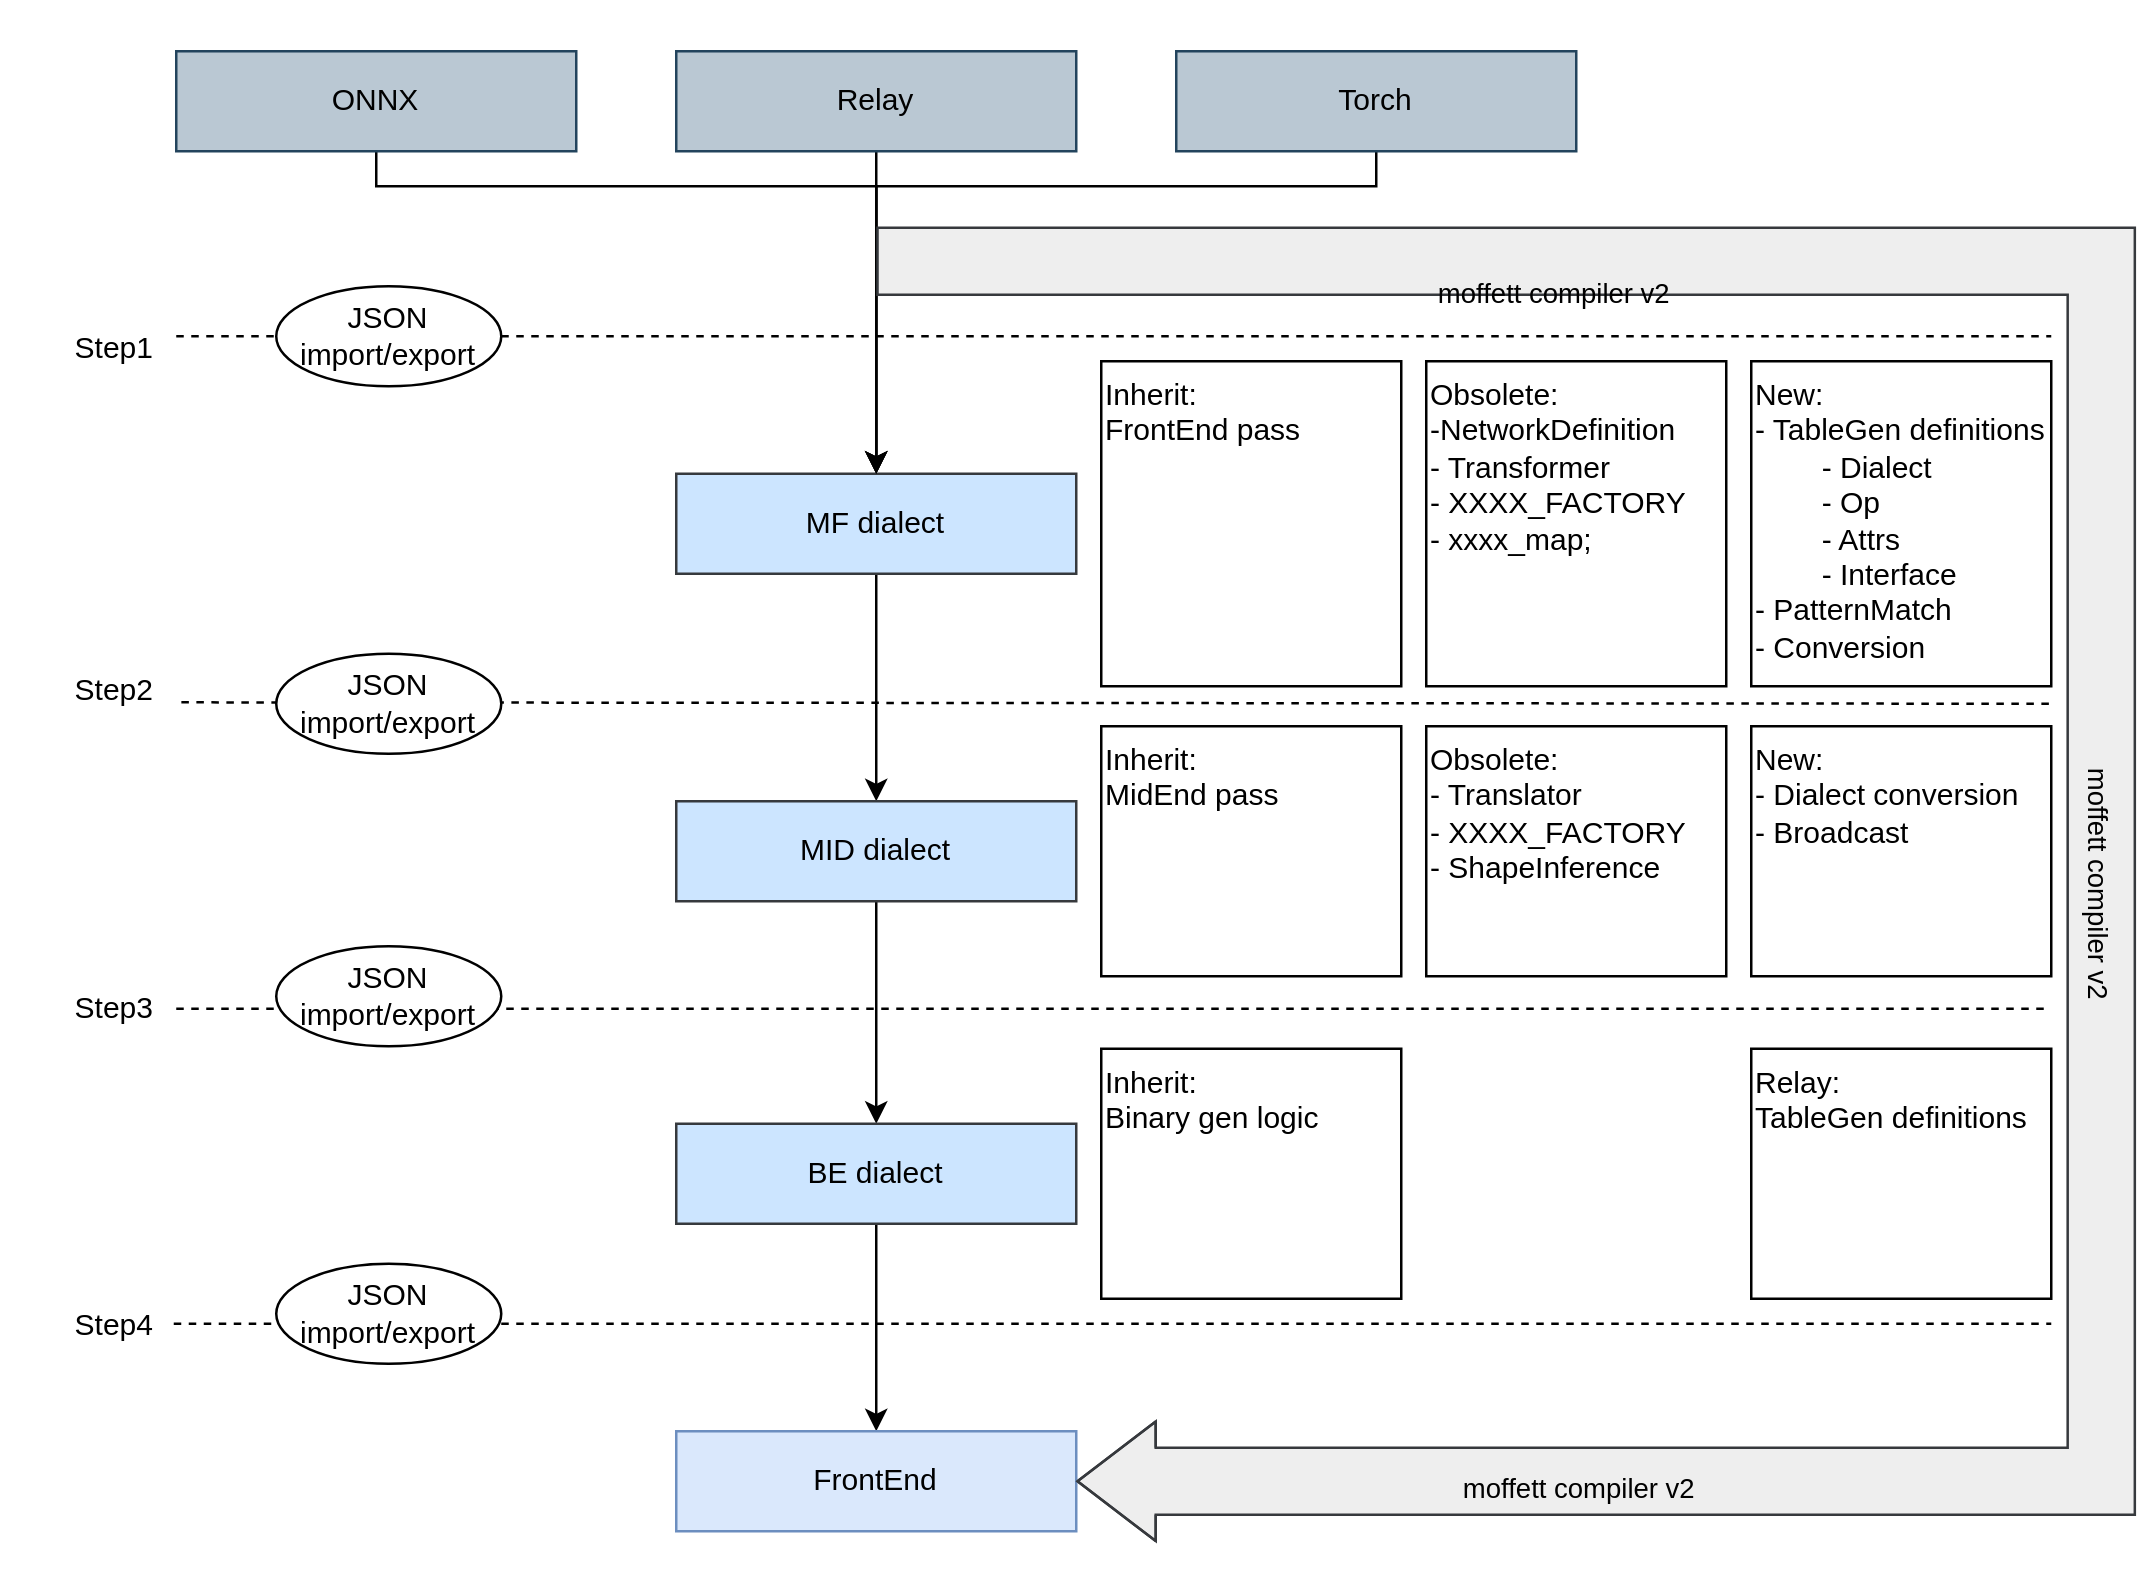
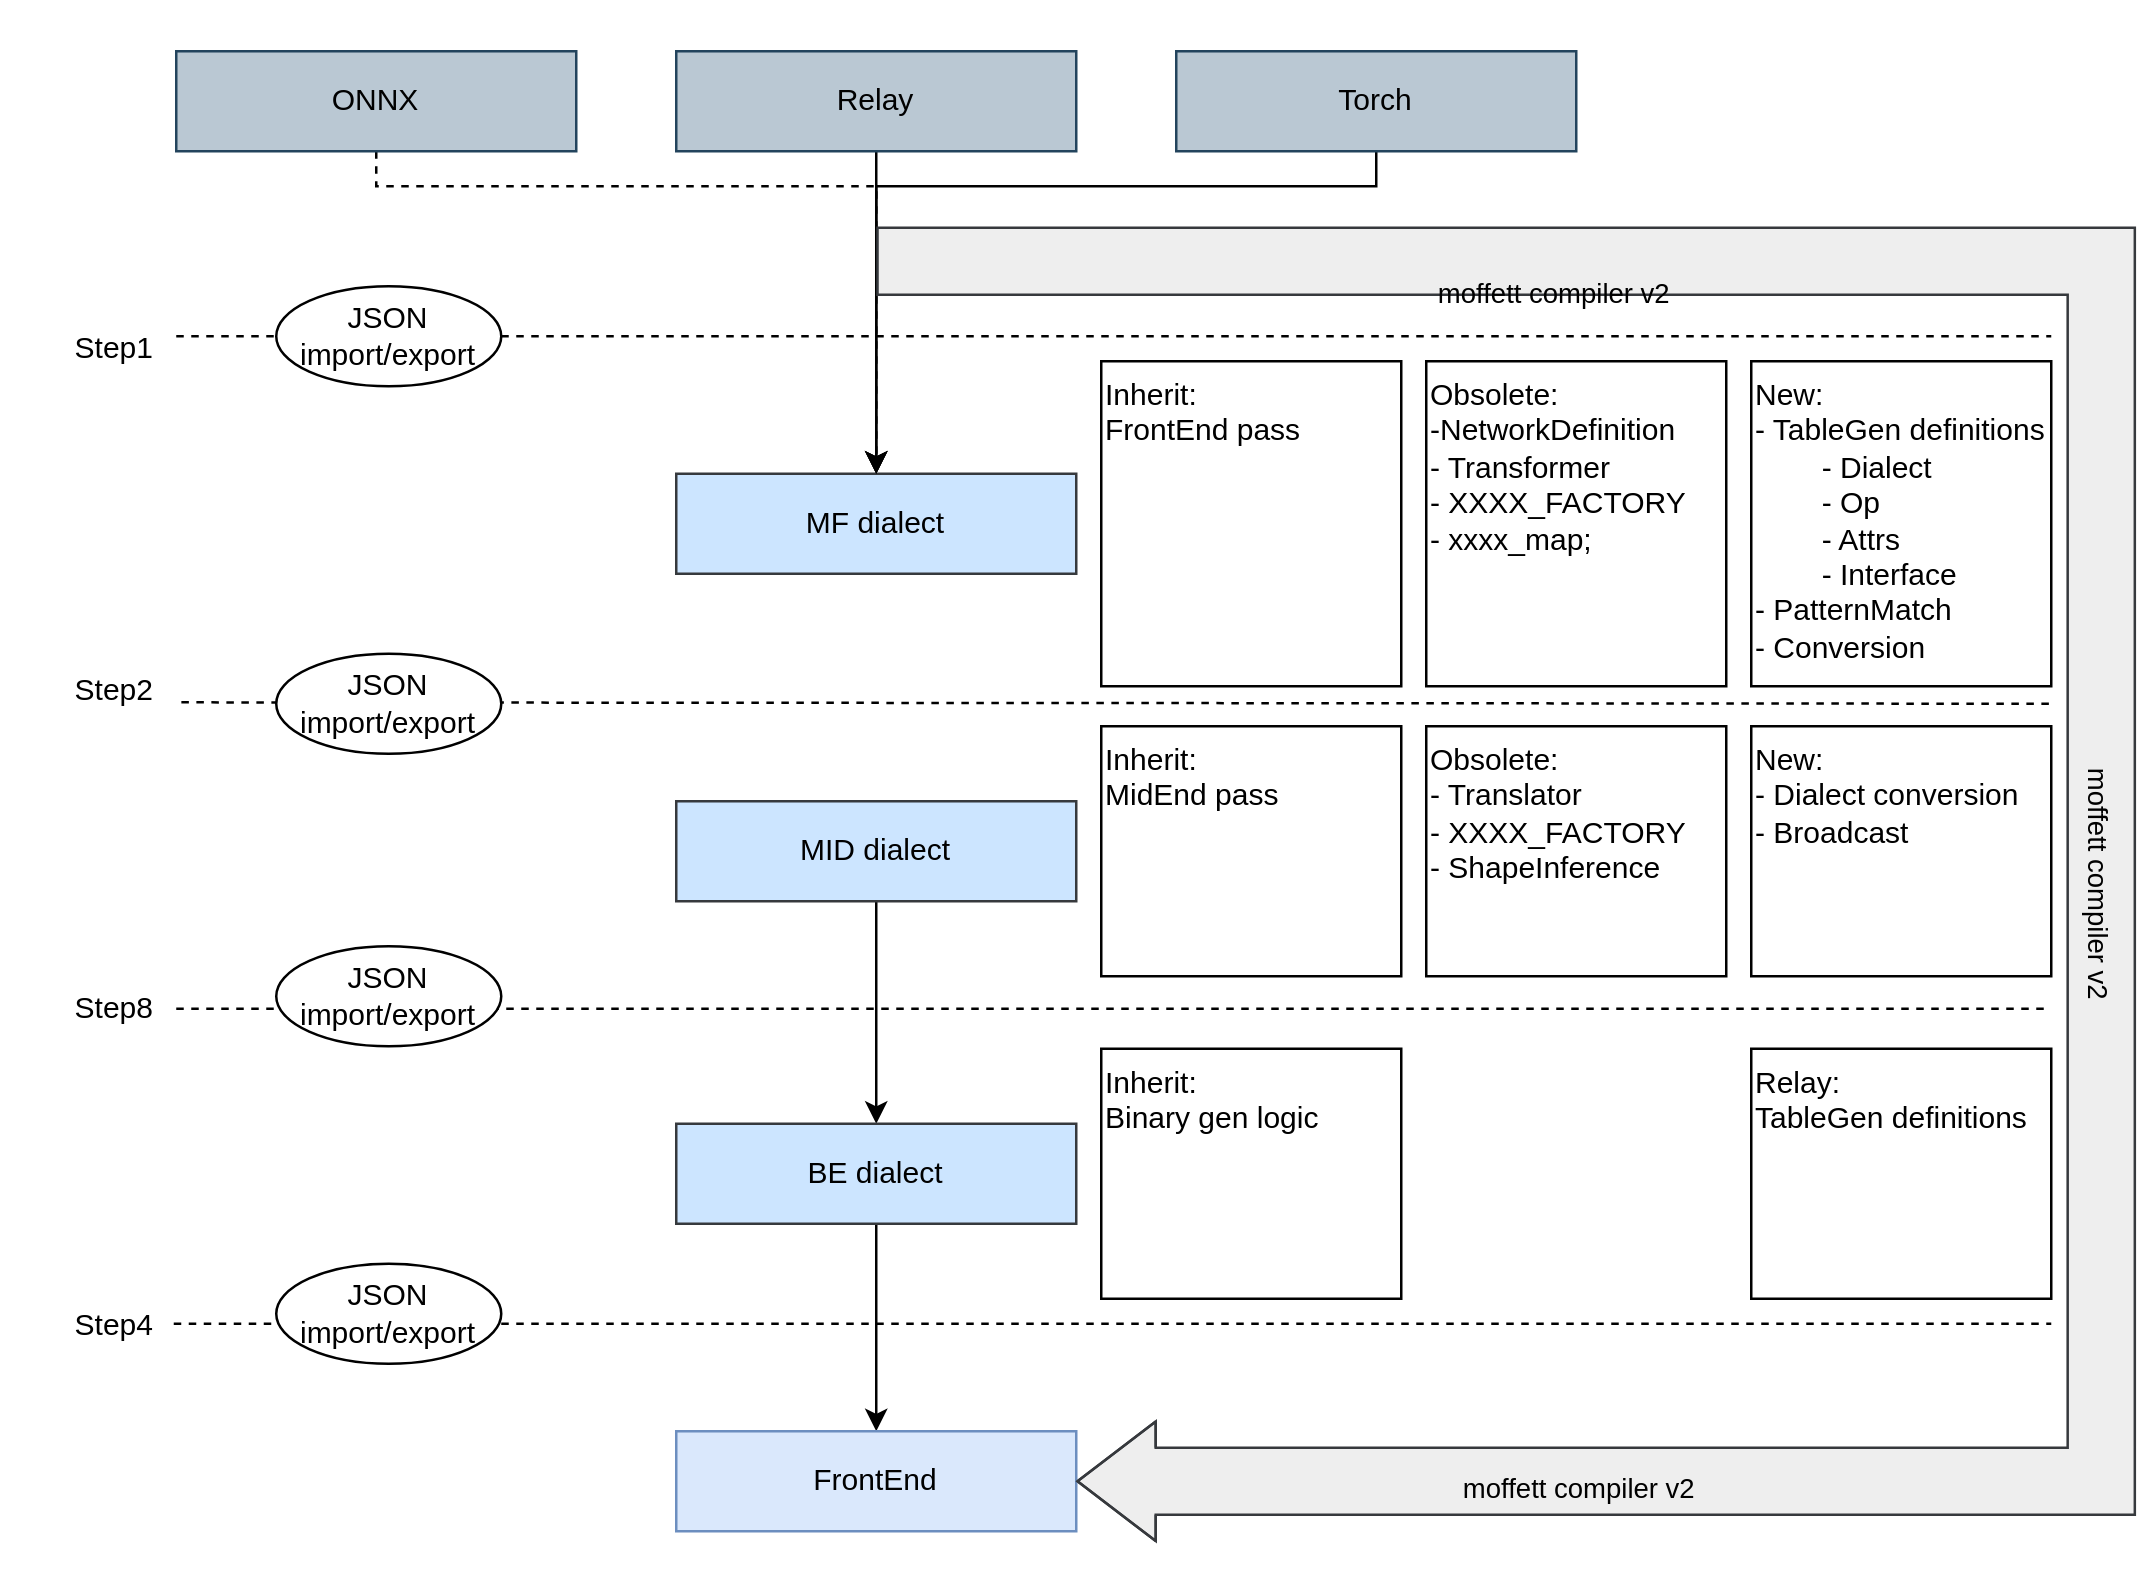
  <mxCell id="0" />
  <mxCell id="1" parent="0" />
- <mxCell id="2" value="" style="edgeStyle=orthogonalEdgeStyle;rounded=0;orthogonalLoop=1;jettySize=auto;html=1;" parent="1" source="3" target="5" edge="1"><mxGeometry relative="1" as="geometry" /></mxCell>
  <mxCell id="3" value="MF dialect" style="rounded=0;whiteSpace=wrap;html=1;fillColor=#cce5ff;strokeColor=#36393d;" parent="1" vertex="1"><mxGeometry x="270" y="189" width="160" height="40" as="geometry" /></mxCell>
  <mxCell id="4" value="" style="edgeStyle=orthogonalEdgeStyle;rounded=0;orthogonalLoop=1;jettySize=auto;html=1;" parent="1" source="5" target="7" edge="1"><mxGeometry relative="1" as="geometry" /></mxCell>
  <mxCell id="5" value="MID dialect" style="rounded=0;whiteSpace=wrap;html=1;fillColor=#cce5ff;strokeColor=#36393d;" parent="1" vertex="1"><mxGeometry x="270" y="320" width="160" height="40" as="geometry" /></mxCell>
  <mxCell id="6" value="" style="edgeStyle=orthogonalEdgeStyle;rounded=0;orthogonalLoop=1;jettySize=auto;html=1;" parent="1" source="7" target="21" edge="1"><mxGeometry relative="1" as="geometry" /></mxCell>
  <mxCell id="7" value="BE dialect" style="rounded=0;whiteSpace=wrap;html=1;fillColor=#cce5ff;strokeColor=#36393d;" parent="1" vertex="1"><mxGeometry x="270" y="449" width="160" height="40" as="geometry" /></mxCell>
- <mxCell id="8" style="edgeStyle=orthogonalEdgeStyle;rounded=0;orthogonalLoop=1;jettySize=auto;html=1;exitX=0.5;exitY=1;exitDx=0;exitDy=0;entryX=0.5;entryY=0;entryDx=0;entryDy=0;" parent="1" source="9" target="3" edge="1"><mxGeometry relative="1" as="geometry"><Array as="points"><mxPoint x="150" y="74" /><mxPoint x="350" y="74" /></Array></mxGeometry></mxCell>
+ <mxCell id="8" style="edgeStyle=orthogonalEdgeStyle;rounded=0;orthogonalLoop=1;jettySize=auto;html=1;exitX=0.5;exitY=1;exitDx=0;exitDy=0;entryX=0.5;entryY=0;entryDx=0;entryDy=0;dashed=1;" parent="1" source="9" target="3" edge="1"><mxGeometry relative="1" as="geometry"><Array as="points"><mxPoint x="150" y="74" /><mxPoint x="350" y="74" /></Array></mxGeometry></mxCell>
  <mxCell id="9" value="ONNX" style="rounded=0;whiteSpace=wrap;html=1;fillColor=#bac8d3;strokeColor=#23445d;" parent="1" vertex="1"><mxGeometry x="70" y="20" width="160" height="40" as="geometry" /></mxCell>
  <mxCell id="10" style="edgeStyle=orthogonalEdgeStyle;rounded=0;orthogonalLoop=1;jettySize=auto;html=1;exitX=0.5;exitY=1;exitDx=0;exitDy=0;entryX=0.5;entryY=0;entryDx=0;entryDy=0;" parent="1" source="11" target="3" edge="1"><mxGeometry relative="1" as="geometry" /></mxCell>
  <mxCell id="11" value="Relay" style="rounded=0;whiteSpace=wrap;html=1;fillColor=#bac8d3;strokeColor=#23445d;" parent="1" vertex="1"><mxGeometry x="270" y="20" width="160" height="40" as="geometry" /></mxCell>
  <mxCell id="12" style="edgeStyle=orthogonalEdgeStyle;rounded=0;orthogonalLoop=1;jettySize=auto;html=1;exitX=0.5;exitY=1;exitDx=0;exitDy=0;entryX=0.5;entryY=0;entryDx=0;entryDy=0;" parent="1" source="13" target="3" edge="1"><mxGeometry relative="1" as="geometry"><Array as="points"><mxPoint x="550" y="74" /><mxPoint x="350" y="74" /></Array></mxGeometry></mxCell>
  <mxCell id="13" value="Torch" style="rounded=0;whiteSpace=wrap;html=1;fillColor=#bac8d3;strokeColor=#23445d;" parent="1" vertex="1"><mxGeometry x="470" y="20" width="160" height="40" as="geometry" /></mxCell>
  <mxCell id="14" value="" style="endArrow=none;dashed=1;html=1;rounded=0;" parent="1" edge="1" source="24"><mxGeometry width="50" height="50" relative="1" as="geometry"><mxPoint x="70" y="134" as="sourcePoint" /><mxPoint x="820" y="134" as="targetPoint" /></mxGeometry></mxCell>
  <mxCell id="15" value="" style="endArrow=none;dashed=1;html=1;rounded=0;exitX=1.041;exitY=0.648;exitDx=0;exitDy=0;exitPerimeter=0;" parent="1" edge="1" source="18"><mxGeometry width="50" height="50" relative="1" as="geometry"><mxPoint x="150" y="281" as="sourcePoint" /><mxPoint x="820" y="281" as="targetPoint" /></mxGeometry></mxCell>
  <mxCell id="16" value="" style="endArrow=none;dashed=1;html=1;rounded=0;" parent="1" edge="1" source="19"><mxGeometry width="50" height="50" relative="1" as="geometry"><mxPoint x="150" y="388" as="sourcePoint" /><mxPoint x="820" y="403" as="targetPoint" /></mxGeometry></mxCell>
  <mxCell id="17" value="Step1" style="text;html=1;align=center;verticalAlign=middle;resizable=0;points=[];autosize=1;strokeColor=none;fillColor=none;" parent="1" vertex="1"><mxGeometry x="20" y="124" width="50" height="30" as="geometry" /></mxCell>
  <mxCell id="18" value="Step2" style="text;html=1;align=center;verticalAlign=middle;resizable=0;points=[];autosize=1;strokeColor=none;fillColor=none;" parent="1" vertex="1"><mxGeometry x="20" y="261" width="50" height="30" as="geometry" /></mxCell>
- <mxCell id="19" value="Step3" style="text;html=1;align=center;verticalAlign=middle;resizable=0;points=[];autosize=1;strokeColor=none;fillColor=none;" parent="1" vertex="1"><mxGeometry x="20" y="388" width="50" height="30" as="geometry" /></mxCell>
+ <mxCell id="19" value="Step8" style="text;html=1;align=center;verticalAlign=middle;resizable=0;points=[];autosize=1;strokeColor=none;fillColor=none;" parent="1" vertex="1"><mxGeometry x="20" y="388" width="50" height="30" as="geometry" /></mxCell>
  <mxCell id="20" value="" style="endArrow=none;dashed=1;html=1;rounded=0;exitX=1;exitY=0.5;exitDx=0;exitDy=0;" parent="1" edge="1"><mxGeometry width="50" height="50" relative="1" as="geometry"><mxPoint x="200" y="529" as="sourcePoint" /><mxPoint x="820" y="529" as="targetPoint" /></mxGeometry></mxCell>
  <mxCell id="21" value="FrontEnd" style="rounded=0;whiteSpace=wrap;html=1;fillColor=#dae8fc;strokeColor=#6c8ebf;" parent="1" vertex="1"><mxGeometry x="270" y="572" width="160" height="40" as="geometry" /></mxCell>
  <mxCell id="22" value="Step4" style="text;html=1;align=center;verticalAlign=middle;resizable=0;points=[];autosize=1;strokeColor=none;fillColor=none;" parent="1" vertex="1"><mxGeometry x="20" y="515" width="50" height="30" as="geometry" /></mxCell>
  <mxCell id="23" value="" style="endArrow=none;dashed=1;html=1;rounded=0;" edge="1" parent="1" target="24"><mxGeometry width="50" height="50" relative="1" as="geometry"><mxPoint x="70" y="134" as="sourcePoint" /><mxPoint x="700" y="134" as="targetPoint" /></mxGeometry></mxCell>
  <mxCell id="24" value="JSON&lt;br&gt;import/export" style="ellipse;whiteSpace=wrap;html=1;" vertex="1" parent="1"><mxGeometry x="110" y="114" width="90" height="40" as="geometry" /></mxCell>
  <mxCell id="25" value="JSON&lt;br&gt;import/export" style="ellipse;whiteSpace=wrap;html=1;" vertex="1" parent="1"><mxGeometry x="110" y="261" width="90" height="40" as="geometry" /></mxCell>
  <mxCell id="26" value="JSON&lt;br&gt;import/export" style="ellipse;whiteSpace=wrap;html=1;" vertex="1" parent="1"><mxGeometry x="110" y="378" width="90" height="40" as="geometry" /></mxCell>
  <mxCell id="27" value="" style="endArrow=none;dashed=1;html=1;rounded=0;exitX=0.98;exitY=0.333;exitDx=0;exitDy=0;exitPerimeter=0;" edge="1" parent="1"><mxGeometry width="50" height="50" relative="1" as="geometry"><mxPoint x="69" y="528.99" as="sourcePoint" /><mxPoint x="110" y="529" as="targetPoint" /></mxGeometry></mxCell>
  <mxCell id="28" value="JSON&lt;br&gt;import/export" style="ellipse;whiteSpace=wrap;html=1;" vertex="1" parent="1"><mxGeometry x="110" y="505" width="90" height="40" as="geometry" /></mxCell>
  <mxCell id="29" value="" style="shape=flexArrow;endArrow=classic;html=1;rounded=0;entryX=1;entryY=0.5;entryDx=0;entryDy=0;fillColor=#eeeeee;strokeColor=#36393d;width=26.857;endSize=10.097;" edge="1" parent="1" target="21"><mxGeometry width="50" height="50" relative="1" as="geometry"><mxPoint x="350" y="104" as="sourcePoint" /><mxPoint x="540" y="314" as="targetPoint" /><Array as="points"><mxPoint x="840" y="104" /><mxPoint x="840" y="344" /><mxPoint x="840" y="592" /></Array></mxGeometry></mxCell>
  <mxCell id="30" value="moffett compiler v2" style="edgeLabel;html=1;align=center;verticalAlign=middle;resizable=0;points=[];labelBackgroundColor=none;" vertex="1" connectable="0" parent="29"><mxGeometry x="-0.12" relative="1" as="geometry"><mxPoint x="-220" y="-109" as="offset" /></mxGeometry></mxCell>
  <mxCell id="31" value="moffett compiler v2" style="edgeLabel;html=1;align=center;verticalAlign=middle;resizable=0;points=[];labelBackgroundColor=none;" vertex="1" connectable="0" parent="29"><mxGeometry x="-0.12" relative="1" as="geometry"><mxPoint x="-210" y="369" as="offset" /></mxGeometry></mxCell>
  <mxCell id="32" value="moffett compiler v2" style="edgeLabel;html=1;align=center;verticalAlign=middle;resizable=0;points=[];labelBackgroundColor=none;rotation=90;" vertex="1" connectable="0" parent="29"><mxGeometry x="-0.12" relative="1" as="geometry"><mxPoint y="127" as="offset" /></mxGeometry></mxCell>
  <mxCell id="33" value="Inherit:&lt;br&gt;FrontEnd pass" style="rounded=0;whiteSpace=wrap;html=1;verticalAlign=top;align=left;" vertex="1" parent="1"><mxGeometry x="440" y="144" width="120" height="130" as="geometry" /></mxCell>
  <mxCell id="34" value="Obsolete:&lt;br&gt;-NetworkDefinition&lt;br&gt;- Transformer&lt;br&gt;- XXXX_FACTORY&lt;br&gt;- xxxx_map;" style="rounded=0;whiteSpace=wrap;html=1;verticalAlign=top;align=left;" vertex="1" parent="1"><mxGeometry x="570" y="144" width="120" height="130" as="geometry" /></mxCell>
  <mxCell id="35" value="New:&lt;br&gt;- TableGen definitions&lt;br&gt;&lt;span style=&quot;white-space: pre;&quot;&gt;&#09;&lt;/span&gt;- Dialect&lt;br&gt;&lt;span style=&quot;white-space: pre;&quot;&gt;&#09;&lt;/span&gt;- Op&lt;br&gt;&lt;span style=&quot;white-space: pre;&quot;&gt;&#09;&lt;/span&gt;- Attrs&lt;br&gt;&lt;span style=&quot;white-space: pre;&quot;&gt;&#09;&lt;/span&gt;- Interface&lt;br&gt;- PatternMatch&lt;br&gt;- Conversion" style="rounded=0;whiteSpace=wrap;html=1;verticalAlign=top;align=left;" vertex="1" parent="1"><mxGeometry x="700" y="144" width="120" height="130" as="geometry" /></mxCell>
  <mxCell id="36" value="Inherit:&lt;br&gt;MidEnd pass" style="rounded=0;whiteSpace=wrap;html=1;verticalAlign=top;align=left;" vertex="1" parent="1"><mxGeometry x="440" y="290" width="120" height="100" as="geometry" /></mxCell>
  <mxCell id="37" value="Obsolete:&lt;br&gt;- Translator&lt;br&gt;- XXXX_FACTORY&lt;br&gt;- ShapeInference" style="rounded=0;whiteSpace=wrap;html=1;verticalAlign=top;align=left;" vertex="1" parent="1"><mxGeometry x="570" y="290" width="120" height="100" as="geometry" /></mxCell>
  <mxCell id="38" value="New:&lt;br&gt;- Dialect conversion&lt;br&gt;- Broadcast" style="rounded=0;whiteSpace=wrap;html=1;verticalAlign=top;align=left;" vertex="1" parent="1"><mxGeometry x="700" y="290" width="120" height="100" as="geometry" /></mxCell>
  <mxCell id="39" value="Inherit:&lt;br&gt;Binary gen logic" style="rounded=0;whiteSpace=wrap;html=1;verticalAlign=top;align=left;" vertex="1" parent="1"><mxGeometry x="440" y="419" width="120" height="100" as="geometry" /></mxCell>
  <mxCell id="40" value="Relay:&lt;br&gt;TableGen definitions" style="rounded=0;whiteSpace=wrap;html=1;verticalAlign=top;align=left;" vertex="1" parent="1"><mxGeometry x="700" y="419" width="120" height="100" as="geometry" /></mxCell>
